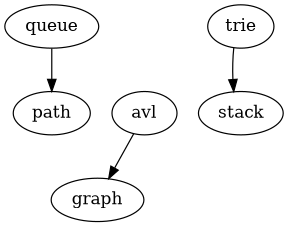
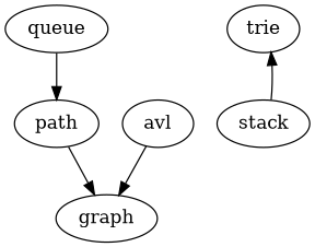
  digraph {
    n1 [label="graph"]
    path
    queue
    avl
    trie
    stack
+   path -> n1
    queue -> path
    avl -> n1
-   trie -> stack
+   stack -> trie
  }
